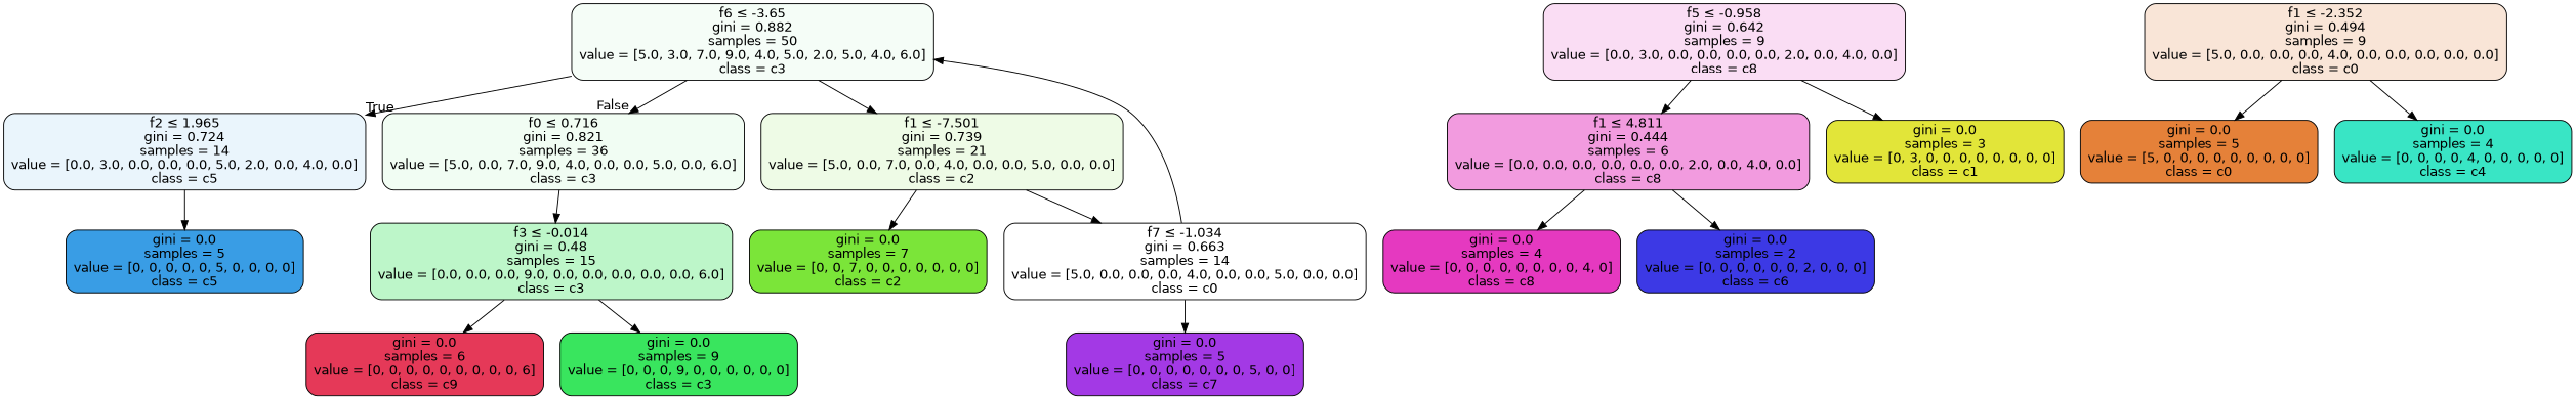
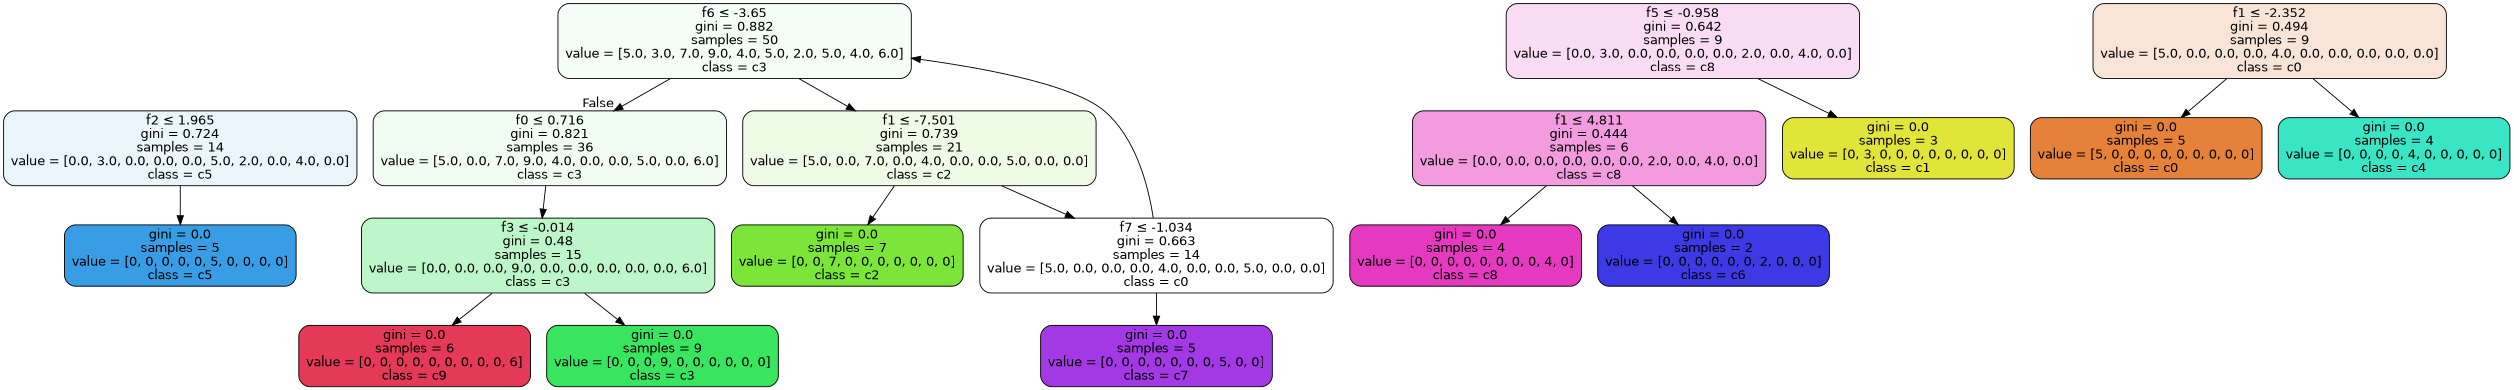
  digraph {
    node [color=black fontname=helvetica shape=box style="filled, rounded"]
    edge [fontname=helvetica]
    n1 [fillcolor="#39e55e0c" label=<f6 &le; -3.65<br/>gini = 0.882<br/>samples = 50<br/>value = [5.0, 3.0, 7.0, 9.0, 4.0, 5.0, 2.0, 5.0, 4.0, 6.0]<br/>class = c3>]
    n2 [fillcolor="#399de51a" label=<f2 &le; 1.965<br/>gini = 0.724<br/>samples = 14<br/>value = [0.0, 3.0, 0.0, 0.0, 0.0, 5.0, 2.0, 0.0, 4.0, 0.0]<br/>class = c5>]
    n3 [fillcolor="#39e55e12" label=<f0 &le; 0.716<br/>gini = 0.821<br/>samples = 36<br/>value = [5.0, 0.0, 7.0, 9.0, 4.0, 0.0, 0.0, 5.0, 0.0, 6.0]<br/>class = c3>]
    n4 [fillcolor="#7be53920" label=<f1 &le; -7.501<br/>gini = 0.739<br/>samples = 21<br/>value = [5.0, 0.0, 7.0, 0.0, 4.0, 0.0, 0.0, 5.0, 0.0, 0.0]<br/>class = c2>]
    n5 [fillcolor="#399de5ff" label=<gini = 0.0<br/>samples = 5<br/>value = [0, 0, 0, 0, 0, 5, 0, 0, 0, 0]<br/>class = c5>]
    n6 [fillcolor="#39e55e55" label=<f3 &le; -0.014<br/>gini = 0.48<br/>samples = 15<br/>value = [0.0, 0.0, 0.0, 9.0, 0.0, 0.0, 0.0, 0.0, 0.0, 6.0]<br/>class = c3>]
    n7 [fillcolor="#e539c02b" label=<f5 &le; -0.958<br/>gini = 0.642<br/>samples = 9<br/>value = [0.0, 3.0, 0.0, 0.0, 0.0, 0.0, 2.0, 0.0, 4.0, 0.0]<br/>class = c8>]
    n8 [fillcolor="#e539c080" label=<f1 &le; 4.811<br/>gini = 0.444<br/>samples = 6<br/>value = [0.0, 0.0, 0.0, 0.0, 0.0, 0.0, 2.0, 0.0, 4.0, 0.0]<br/>class = c8>]
    n9 [fillcolor="#e2e539ff" label=<gini = 0.0<br/>samples = 3<br/>value = [0, 3, 0, 0, 0, 0, 0, 0, 0, 0]<br/>class = c1>]
    n10 [fillcolor="#e539c0ff" label=<gini = 0.0<br/>samples = 4<br/>value = [0, 0, 0, 0, 0, 0, 0, 0, 4, 0]<br/>class = c8>]
    n11 [fillcolor="#3c39e5ff" label=<gini = 0.0<br/>samples = 2<br/>value = [0, 0, 0, 0, 0, 0, 2, 0, 0, 0]<br/>class = c6>]
    n12 [fillcolor="#7be539ff" label=<gini = 0.0<br/>samples = 7<br/>value = [0, 0, 7, 0, 0, 0, 0, 0, 0, 0]<br/>class = c2>]
    n13 [fillcolor="#e5813900" label=<f7 &le; -1.034<br/>gini = 0.663<br/>samples = 14<br/>value = [5.0, 0.0, 0.0, 0.0, 4.0, 0.0, 0.0, 5.0, 0.0, 0.0]<br/>class = c0>]
    n14 [fillcolor="#e53958ff" label=<gini = 0.0<br/>samples = 6<br/>value = [0, 0, 0, 0, 0, 0, 0, 0, 0, 6]<br/>class = c9>]
    n15 [fillcolor="#39e55eff" label=<gini = 0.0<br/>samples = 9<br/>value = [0, 0, 0, 9, 0, 0, 0, 0, 0, 0]<br/>class = c3>]
    n16 [fillcolor="#a339e5ff" label=<gini = 0.0<br/>samples = 5<br/>value = [0, 0, 0, 0, 0, 0, 0, 5, 0, 0]<br/>class = c7>]
    n17 [fillcolor="#e5813933" label=<f1 &le; -2.352<br/>gini = 0.494<br/>samples = 9<br/>value = [5.0, 0.0, 0.0, 0.0, 4.0, 0.0, 0.0, 0.0, 0.0, 0.0]<br/>class = c0>]
    n18 [fillcolor="#e58139ff" label=<gini = 0.0<br/>samples = 5<br/>value = [5, 0, 0, 0, 0, 0, 0, 0, 0, 0]<br/>class = c0>]
    n19 [fillcolor="#39e5c5ff" label=<gini = 0.0<br/>samples = 4<br/>value = [0, 0, 0, 0, 4, 0, 0, 0, 0, 0]<br/>class = c4>]
-   n1 -> n2 [headlabel=True labelangle=45 labeldistance=2.5]
    n1 -> n3 [headlabel=False labelangle=-45 labeldistance=2.5]
    n1 -> n4
    n2 -> n5
    n3 -> n6
    n4 -> n12
    n4 -> n13
    n6 -> n14
    n6 -> n15
-   n7 -> n8
    n7 -> n9
    n8 -> n10
    n8 -> n11
    n13 -> n1
    n13 -> n16
    n17 -> n18
    n17 -> n19
  }
